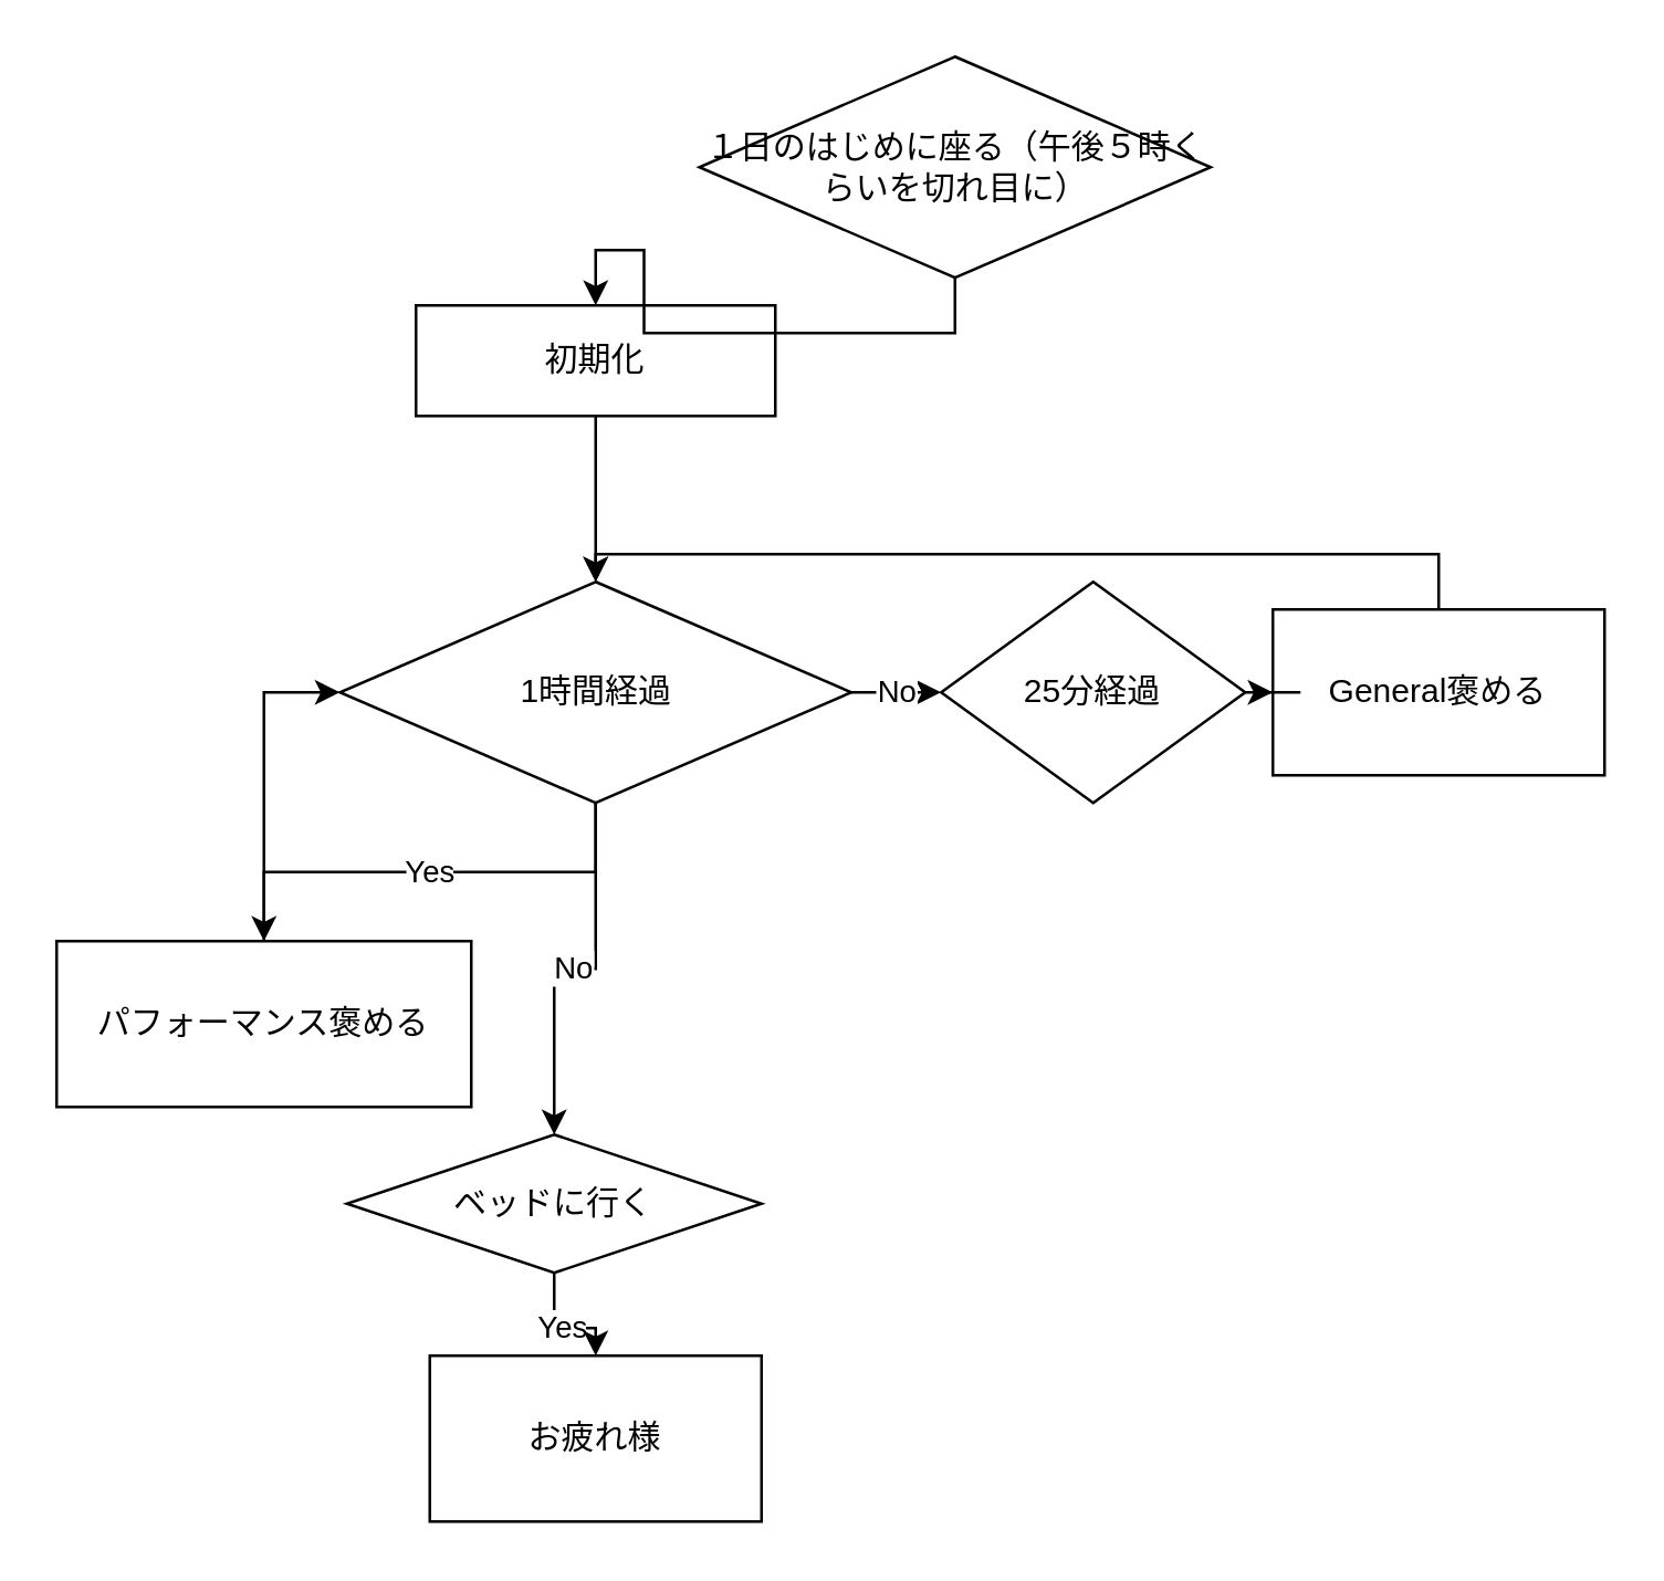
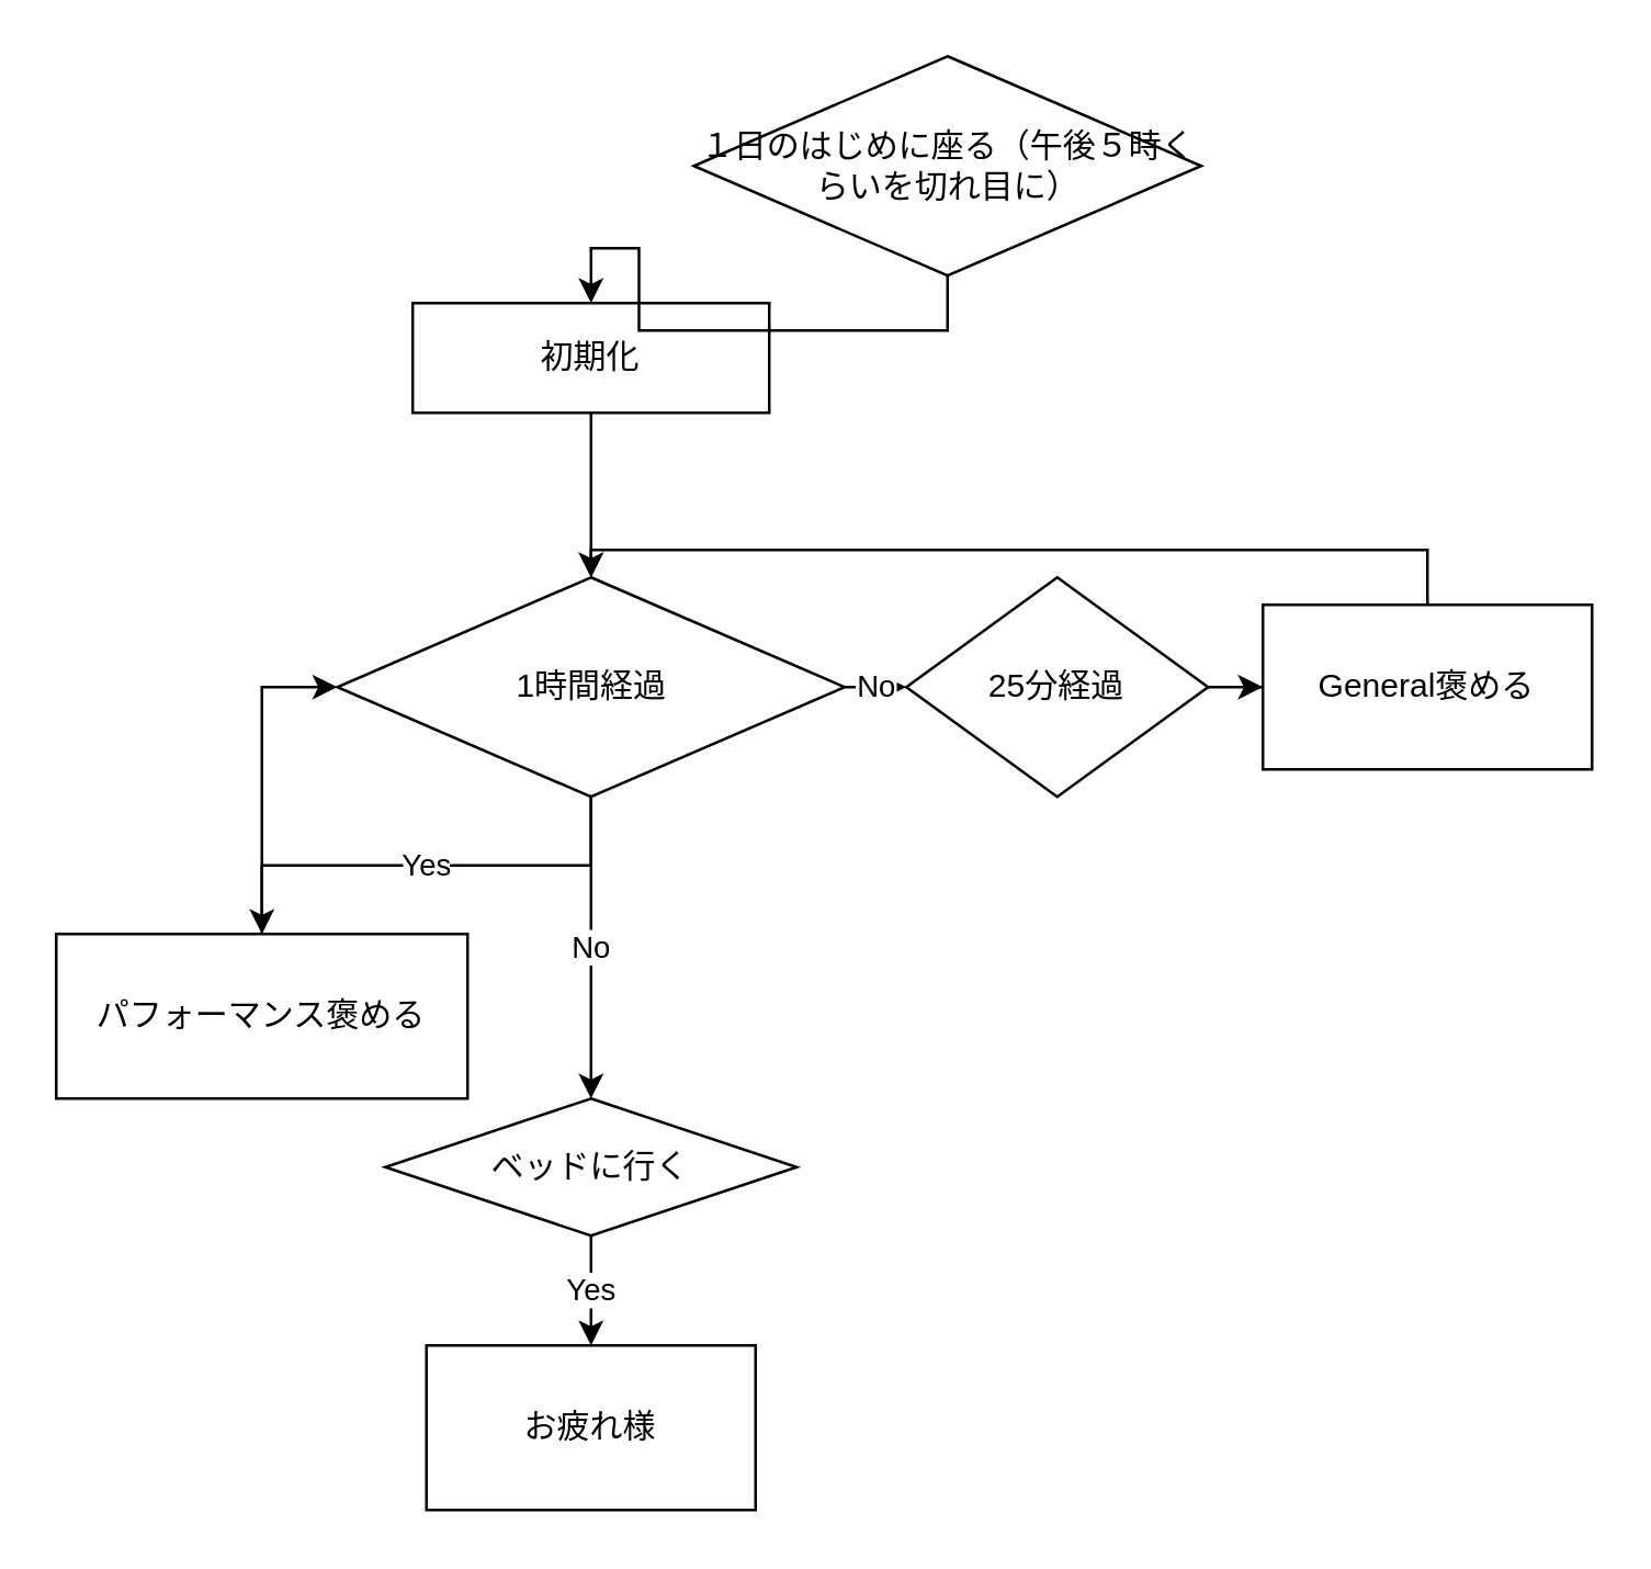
  <mxCell id="0" />
  <mxCell id="1" parent="0" />
  <mxCell id="2" style="edgeStyle=orthogonalEdgeStyle;rounded=0;orthogonalLoop=1;jettySize=auto;html=1;" edge="1" parent="1" source="3" target="9"><mxGeometry relative="1" as="geometry"><mxPoint x="215" y="190" as="targetPoint" /></mxGeometry></mxCell>
  <mxCell id="3" value="初期化" style="rounded=0;whiteSpace=wrap;html=1;" vertex="1" parent="1"><mxGeometry x="150" y="110" width="130" height="40" as="geometry" /></mxCell>
  <mxCell id="4" style="edgeStyle=orthogonalEdgeStyle;rounded=0;orthogonalLoop=1;jettySize=auto;html=1;" edge="1" parent="1" source="5" target="3"><mxGeometry relative="1" as="geometry" /></mxCell>
  <mxCell id="5" value="&lt;span&gt;１日のはじめに座る（午後５時くらいを切れ目に）&lt;/span&gt;" style="rhombus;whiteSpace=wrap;html=1;" vertex="1" parent="1"><mxGeometry x="252.5" y="20" width="185" height="80" as="geometry" /></mxCell>
  <mxCell id="6" value="No" style="edgeStyle=orthogonalEdgeStyle;rounded=0;orthogonalLoop=1;jettySize=auto;html=1;" edge="1" parent="1" source="9" target="15"><mxGeometry relative="1" as="geometry" /></mxCell>
  <mxCell id="7" value="Yes" style="edgeStyle=orthogonalEdgeStyle;rounded=0;orthogonalLoop=1;jettySize=auto;html=1;exitX=0.5;exitY=1;exitDx=0;exitDy=0;" edge="1" parent="1" source="9" target="13"><mxGeometry relative="1" as="geometry" /></mxCell>
  <mxCell id="8" value="No" style="edgeStyle=orthogonalEdgeStyle;rounded=0;orthogonalLoop=1;jettySize=auto;html=1;exitX=0.5;exitY=1;exitDx=0;exitDy=0;" edge="1" parent="1" source="9" target="17"><mxGeometry relative="1" as="geometry" /></mxCell>
  <mxCell id="9" value="1時間経過" style="rhombus;whiteSpace=wrap;html=1;" vertex="1" parent="1"><mxGeometry x="122.5" y="210" width="185" height="80" as="geometry" /></mxCell>
  <mxCell id="10" style="edgeStyle=orthogonalEdgeStyle;rounded=0;orthogonalLoop=1;jettySize=auto;html=1;exitX=0.5;exitY=0;exitDx=0;exitDy=0;entryX=0.5;entryY=0;entryDx=0;entryDy=0;" edge="1" parent="1" source="11" target="9"><mxGeometry relative="1" as="geometry" /></mxCell>
  <mxCell id="11" value="General褒める" style="rounded=0;whiteSpace=wrap;html=1;" vertex="1" parent="1"><mxGeometry x="460" y="220" width="120" height="60" as="geometry" /></mxCell>
  <mxCell id="12" style="edgeStyle=orthogonalEdgeStyle;rounded=0;orthogonalLoop=1;jettySize=auto;html=1;entryX=0;entryY=0.5;entryDx=0;entryDy=0;" edge="1" parent="1" source="13" target="9"><mxGeometry relative="1" as="geometry" /></mxCell>
  <mxCell id="13" value="パフォーマンス褒める" style="rounded=0;whiteSpace=wrap;html=1;" vertex="1" parent="1"><mxGeometry x="20" y="340" width="150" height="60" as="geometry" /></mxCell>
  <mxCell id="14" style="edgeStyle=orthogonalEdgeStyle;rounded=0;orthogonalLoop=1;jettySize=auto;html=1;" edge="1" parent="1" source="15" target="11"><mxGeometry relative="1" as="geometry" /></mxCell>
- <mxCell id="15" value="25分経過" style="rhombus;whiteSpace=wrap;html=1;" vertex="1" parent="1"><mxGeometry x="340" y="210" width="110" height="80" as="geometry" /></mxCell>
+ <mxCell id="15" value="25分経過" style="rhombus;whiteSpace=wrap;html=1;" vertex="1" parent="1"><mxGeometry x="330" y="210" width="110" height="80" as="geometry" /></mxCell>
  <mxCell id="16" value="Yes" style="edgeStyle=orthogonalEdgeStyle;rounded=0;orthogonalLoop=1;jettySize=auto;html=1;exitX=0.5;exitY=1;exitDx=0;exitDy=0;" edge="1" parent="1" source="17" target="18"><mxGeometry relative="1" as="geometry" /></mxCell>
- <mxCell id="17" value="ベッドに行く" style="rhombus;whiteSpace=wrap;html=1;" vertex="1" parent="1"><mxGeometry x="125" y="410" width="150" height="50" as="geometry" /></mxCell>
+ <mxCell id="17" value="ベッドに行く" style="rhombus;whiteSpace=wrap;html=1;" vertex="1" parent="1"><mxGeometry x="140" y="400" width="150" height="50" as="geometry" /></mxCell>
  <mxCell id="18" value="お疲れ様" style="rounded=0;whiteSpace=wrap;html=1;" vertex="1" parent="1"><mxGeometry x="155" y="490" width="120" height="60" as="geometry" /></mxCell>
